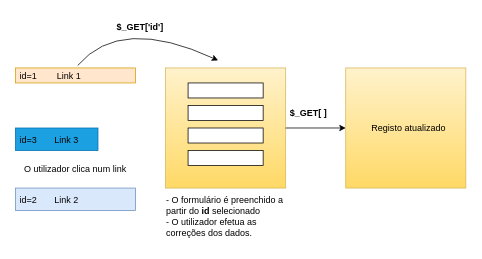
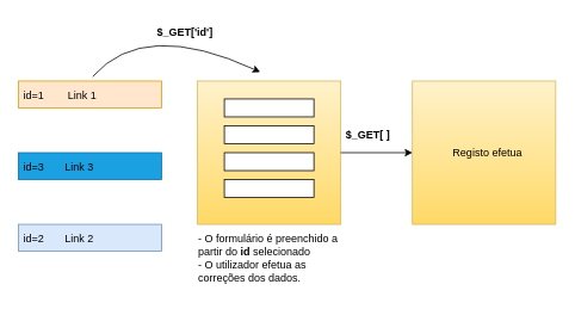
  <mxCell id="0" />
  <mxCell id="1" parent="0" />
  <mxCell id="2" value="" style="rounded=0;whiteSpace=wrap;html=1;fillColor=#fff2cc;gradientColor=#ffd966;strokeColor=#d6b656;" vertex="1" parent="1"><mxGeometry x="220" y="90" width="160" height="160" as="geometry" /></mxCell>
- <mxCell id="3" value="id=1        Link 1" style="text;strokeColor=#d79b00;fillColor=#ffe6cc;align=left;verticalAlign=middle;spacingLeft=4;spacingRight=4;overflow=hidden;points=[[0,0.5],[1,0.5]];portConstraint=eastwest;rotatable=0;" vertex="1" parent="1"><mxGeometry x="20" y="90" width="160" height="20" as="geometry" /></mxCell>
+ <mxCell id="3" value="id=1        Link 1" style="text;strokeColor=#d79b00;fillColor=#ffe6cc;align=left;verticalAlign=middle;spacingLeft=4;spacingRight=4;overflow=hidden;points=[[0,0.5],[1,0.5]];portConstraint=eastwest;rotatable=0;" vertex="1" parent="1"><mxGeometry x="20" y="90" width="160" height="30" as="geometry" /></mxCell>
  <mxCell id="4" value="id=2       Link 2" style="text;strokeColor=#6c8ebf;fillColor=#dae8fc;align=left;verticalAlign=middle;spacingLeft=4;spacingRight=4;overflow=hidden;points=[[0,0.5],[1,0.5]];portConstraint=eastwest;rotatable=0;" vertex="1" parent="1"><mxGeometry x="20" y="250" width="160" height="30" as="geometry" /></mxCell>
- <mxCell id="5" value="id=3       Link 3" style="text;strokeColor=#006EAF;fillColor=#1ba1e2;align=left;verticalAlign=middle;spacingLeft=4;spacingRight=4;overflow=hidden;points=[[0,0.5],[1,0.5]];portConstraint=eastwest;rotatable=0;fontColor=#000000;" vertex="1" parent="1"><mxGeometry x="20" y="170" width="110" height="30" as="geometry" /></mxCell>
+ <mxCell id="5" value="id=3       Link 3" style="text;strokeColor=#006EAF;fillColor=#1ba1e2;align=left;verticalAlign=middle;spacingLeft=4;spacingRight=4;overflow=hidden;points=[[0,0.5],[1,0.5]];portConstraint=eastwest;rotatable=0;fontColor=#000000;" vertex="1" parent="1"><mxGeometry x="20" y="170" width="160" height="30" as="geometry" /></mxCell>
  <mxCell id="6" value="" style="rounded=0;whiteSpace=wrap;html=1;strokeColor=default;" vertex="1" parent="1"><mxGeometry x="250" y="110" width="100" height="20" as="geometry" /></mxCell>
  <mxCell id="7" value="" style="rounded=0;whiteSpace=wrap;html=1;strokeColor=default;" vertex="1" parent="1"><mxGeometry x="250" y="140" width="100" height="20" as="geometry" /></mxCell>
  <mxCell id="8" value="" style="rounded=0;whiteSpace=wrap;html=1;strokeColor=default;" vertex="1" parent="1"><mxGeometry x="250" y="170" width="100" height="20" as="geometry" /></mxCell>
  <mxCell id="9" value="" style="rounded=0;whiteSpace=wrap;html=1;strokeColor=default;" vertex="1" parent="1"><mxGeometry x="250" y="200" width="100" height="20" as="geometry" /></mxCell>
  <mxCell id="10" value="" style="curved=1;endArrow=classic;html=1;rounded=0;exitX=0.519;exitY=-0.167;exitDx=0;exitDy=0;exitPerimeter=0;" edge="1" parent="1" source="3"><mxGeometry width="50" height="50" relative="1" as="geometry"><mxPoint x="130" y="20" as="sourcePoint" /><mxPoint x="290" y="80" as="targetPoint" /><Array as="points"><mxPoint x="160" y="20" /></Array></mxGeometry></mxCell>
- <mxCell id="11" value="$_GET['id']" style="text;strokeColor=none;fillColor=none;align=left;verticalAlign=middle;spacingLeft=4;spacingRight=4;overflow=hidden;points=[[0,0.5],[1,0.5]];portConstraint=eastwest;rotatable=0;fontStyle=1" vertex="1" parent="1"><mxGeometry x="149" y="20" width="80" height="30" as="geometry" /></mxCell>
+ <mxCell id="11" value="$_GET['id']" style="text;strokeColor=none;fillColor=none;align=left;verticalAlign=middle;spacingLeft=4;spacingRight=4;overflow=hidden;points=[[0,0.5],[1,0.5]];portConstraint=eastwest;rotatable=0;fontStyle=1" vertex="1" parent="1"><mxGeometry x="169" y="20" width="80" height="30" as="geometry" /></mxCell>
  <mxCell id="12" value="&lt;div style=&quot;text-align: left&quot;&gt;&lt;span&gt;- O formulário é preenchido a partir do &lt;/span&gt;&lt;b&gt;id&lt;/b&gt;&amp;nbsp;selecionado&lt;/div&gt;&lt;div style=&quot;text-align: left&quot;&gt;&lt;span&gt;- O utilizador efetua as correções dos dados.&lt;/span&gt;&lt;/div&gt;" style="text;html=1;strokeColor=none;fillColor=none;align=center;verticalAlign=middle;whiteSpace=wrap;rounded=0;" vertex="1" parent="1"><mxGeometry x="220" y="253" width="160" height="70" as="geometry" /></mxCell>
  <mxCell id="13" value="" style="rounded=0;whiteSpace=wrap;html=1;fillColor=#fff2cc;gradientColor=#ffd966;strokeColor=#d6b656;" vertex="1" parent="1"><mxGeometry x="460" y="90" width="160" height="160" as="geometry" /></mxCell>
  <mxCell id="14" value="" style="endArrow=classic;html=1;rounded=0;exitX=1;exitY=0.5;exitDx=0;exitDy=0;entryX=0;entryY=0.5;entryDx=0;entryDy=0;" edge="1" parent="1" source="2" target="13"><mxGeometry width="50" height="50" relative="1" as="geometry"><mxPoint x="450" y="330" as="sourcePoint" /><mxPoint x="500" y="280" as="targetPoint" /></mxGeometry></mxCell>
  <mxCell id="15" value="$_GET[ ]" style="text;strokeColor=none;fillColor=none;align=left;verticalAlign=middle;spacingLeft=4;spacingRight=4;overflow=hidden;points=[[0,0.5],[1,0.5]];portConstraint=eastwest;rotatable=0;fontStyle=1" vertex="1" parent="1"><mxGeometry x="380" y="135" width="80" height="30" as="geometry" /></mxCell>
- <mxCell id="16" value="Registo atualizado" style="text;html=1;strokeColor=none;fillColor=none;align=center;verticalAlign=middle;whiteSpace=wrap;rounded=0;" vertex="1" parent="1"><mxGeometry x="479" y="155" width="130" height="30" as="geometry" /></mxCell>
- <mxCell id="17" value="O utilizador clica num link" style="text;html=1;align=center;verticalAlign=middle;whiteSpace=wrap;rounded=0;fillColor=none;" vertex="1" parent="1"><mxGeometry x="20" y="210" width="160" height="30" as="geometry" /></mxCell>
+ <mxCell id="16" value="Registo efetua" style="text;html=1;strokeColor=none;fillColor=none;align=center;verticalAlign=middle;whiteSpace=wrap;rounded=0;" vertex="1" parent="1"><mxGeometry x="479" y="155" width="130" height="30" as="geometry" /></mxCell>
